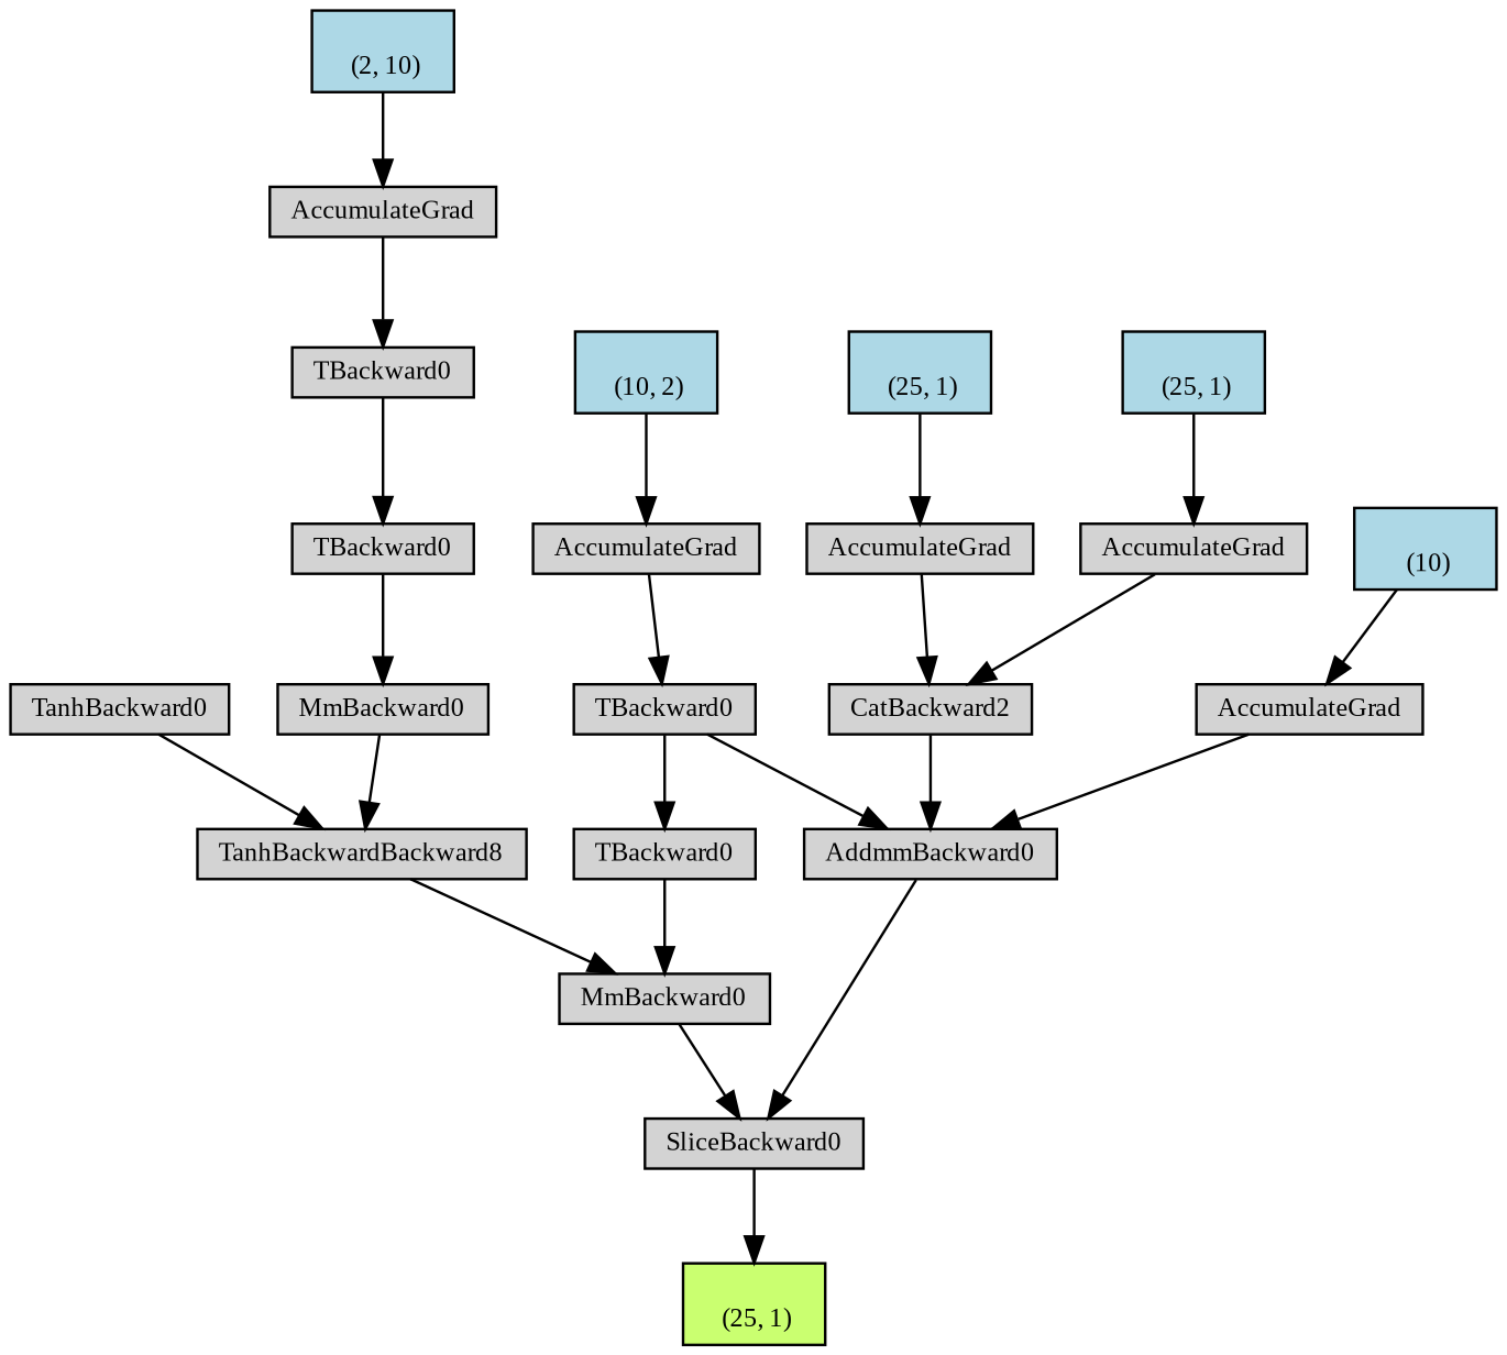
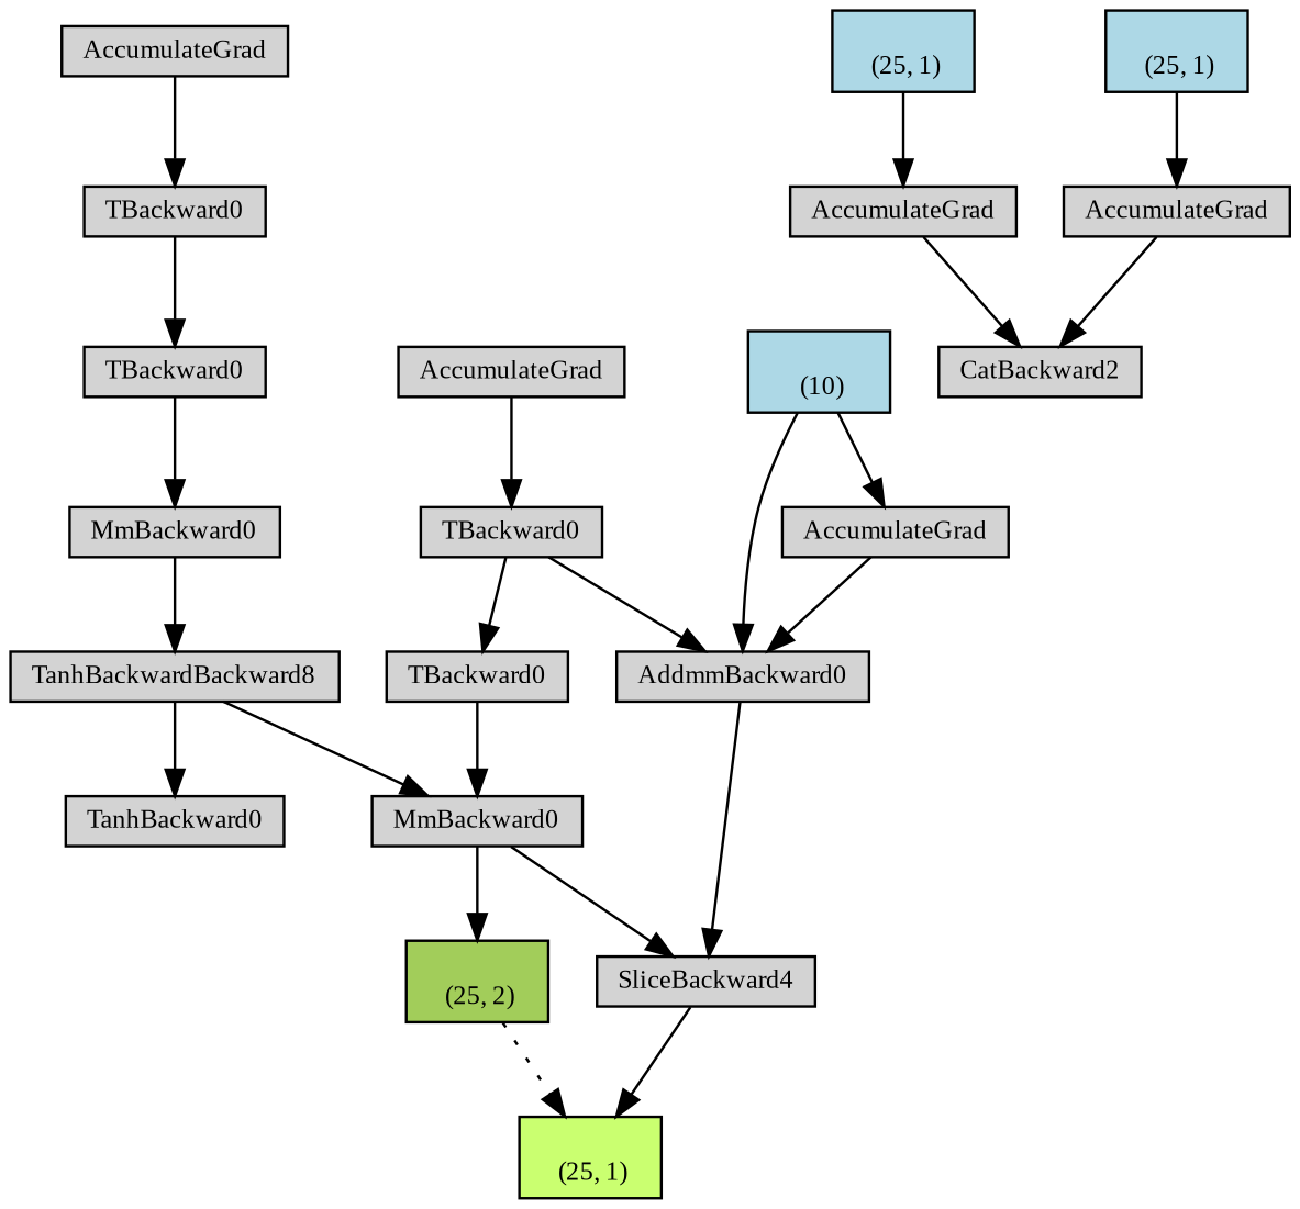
  digraph {
    fontname="Liberation Serif"
    node [align=left fontname="Liberation Serif" fontsize=10 ranksep=0.1 shape=box style=filled]
    edge [fontname="Liberation Serif"]
    n1 [fillcolor=darkolivegreen1 height=0.2 label="\n (25, 1)"]
-   n2 [height=0.2 label=SliceBackward0]
+   n2 [height=0.2 label=SliceBackward4]
    n3 [height=0.2 label=MmBackward0]
+   n4 [fillcolor=darkolivegreen3 height=0.2 label="\n (25, 2)"]
    n5 [height=0.2 label=TanhBackwardBackward8]
    n6 [height=0.2 label=MmBackward0]
    n7 [height=0.2 label=TBackward0]
    n8 [height=0.2 label=TBackward0]
    n9 [height=0.2 label=AccumulateGrad]
-   n10 [fillcolor=lightblue height=0.2 label="\n (2, 10)"]
    n11 [height=0.2 label=TanhBackward0]
    n12 [height=0.2 label=AddmmBackward0]
    n13 [height=0.2 label=AccumulateGrad]
    n14 [fillcolor=lightblue height=0.2 label="\n (10)"]
    n15 [height=0.2 label=CatBackward2]
    n16 [height=0.2 label=AccumulateGrad]
    n17 [fillcolor=lightblue height=0.2 label="\n (25, 1)"]
    n18 [height=0.2 label=AccumulateGrad]
    n19 [fillcolor=lightblue height=0.2 label="\n (25, 1)"]
    n20 [height=0.2 label=TBackward0]
    n21 [height=0.2 label=TBackward0]
    n22 [height=0.2 label=AccumulateGrad]
-   n23 [fillcolor=lightblue height=0.2 label="\n (10, 2)"]
    n2 -> n1
    n3 -> n2
+   n3 -> n4
+   n4 -> n1 [style=dotted]
    n5 -> n3
    n6 -> n5
    n7 -> n6
    n8 -> n7
    n9 -> n8
-   n10 -> n9
-   n11 -> n5
+   n5 -> n11
    n12 -> n2
    n13 -> n12
    n14 -> n13
-   n15 -> n12
+   n14 -> n12
    n16 -> n15
    n17 -> n16
    n18 -> n15
    n19 -> n18
    n20 -> n12
    n20 -> n21
    n21 -> n3
    n22 -> n20
-   n23 -> n22
  }
